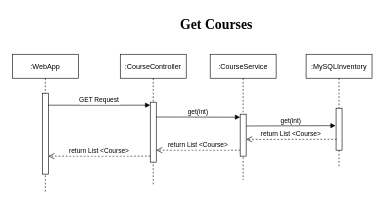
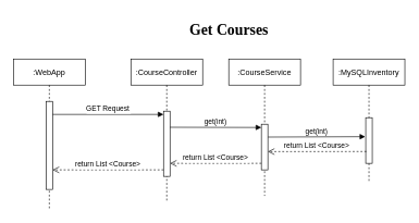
  <mxCell id="0" />
  <mxCell id="1" parent="0" />
  <mxCell id="2" value=":WebApp" style="shape=umlLifeline;perimeter=lifelinePerimeter;container=1;collapsible=0;recursiveResize=0;rounded=0;shadow=0;strokeWidth=1;" parent="1" vertex="1"><mxGeometry x="20" y="90" width="110" height="230" as="geometry" /></mxCell>
  <mxCell id="3" value="" style="points=[];perimeter=orthogonalPerimeter;rounded=0;shadow=0;strokeWidth=1;" parent="2" vertex="1"><mxGeometry x="50" y="65" width="10" height="135" as="geometry" /></mxCell>
  <mxCell id="4" value=":CourseController" style="shape=umlLifeline;perimeter=lifelinePerimeter;container=1;collapsible=0;recursiveResize=0;rounded=0;shadow=0;strokeWidth=1;" parent="1" vertex="1"><mxGeometry x="200" y="90" width="110" height="220" as="geometry" /></mxCell>
  <mxCell id="5" value="" style="points=[];perimeter=orthogonalPerimeter;rounded=0;shadow=0;strokeWidth=1;" parent="4" vertex="1"><mxGeometry x="50" y="80" width="10" height="100" as="geometry" /></mxCell>
  <mxCell id="6" value="return List &lt;Course&gt;" style="verticalAlign=bottom;endArrow=open;dashed=1;endSize=8;shadow=0;strokeWidth=1;exitX=0.1;exitY=0.654;exitDx=0;exitDy=0;exitPerimeter=0;" parent="4" edge="1"><mxGeometry relative="1" as="geometry"><mxPoint x="-120" y="170" as="targetPoint" /><mxPoint x="50" y="170" as="sourcePoint" /></mxGeometry></mxCell>
  <mxCell id="7" value="GET Request" style="verticalAlign=bottom;endArrow=block;entryX=0;entryY=0;shadow=0;strokeWidth=1;" parent="1" edge="1"><mxGeometry relative="1" as="geometry"><mxPoint x="80" y="175" as="sourcePoint" /><mxPoint x="250" y="175" as="targetPoint" /></mxGeometry></mxCell>
- <mxCell id="8" value="&lt;h1&gt;&lt;font style=&quot;font-size: 23px&quot; face=&quot;Tahoma&quot;&gt;&lt;b&gt;Get Courses&lt;/b&gt;&lt;/font&gt;&lt;/h1&gt;" style="text;html=1;align=center;verticalAlign=middle;resizable=0;points=[];autosize=1;" parent="1" vertex="1"><mxGeometry x="285" y="15" width="150" height="50" as="geometry" /></mxCell>
+ <mxCell id="8" value="&lt;h1&gt;&lt;font style=&quot;font-size: 23px&quot; face=&quot;Tahoma&quot;&gt;&lt;b&gt;Get Courses&lt;/b&gt;&lt;/font&gt;&lt;/h1&gt;" style="text;html=1;align=center;verticalAlign=middle;resizable=0;points=[];autosize=1;" parent="1" vertex="1"><mxGeometry x="275" y="20" width="150" height="50" as="geometry" /></mxCell>
  <mxCell id="9" value=":MySQLInventory" style="shape=umlLifeline;perimeter=lifelinePerimeter;container=1;collapsible=0;recursiveResize=0;rounded=0;shadow=0;strokeWidth=1;" parent="1" vertex="1"><mxGeometry x="510" y="90" width="110" height="190" as="geometry" /></mxCell>
  <mxCell id="10" value="" style="points=[];perimeter=orthogonalPerimeter;rounded=0;shadow=0;strokeWidth=1;" parent="9" vertex="1"><mxGeometry x="50" y="90" width="10" height="70" as="geometry" /></mxCell>
  <mxCell id="11" value="get(int)" style="verticalAlign=bottom;endArrow=block;shadow=0;strokeWidth=1;entryX=-0.071;entryY=0.416;entryDx=0;entryDy=0;entryPerimeter=0;" parent="9" target="10" edge="1"><mxGeometry relative="1" as="geometry"><mxPoint x="-100" y="119.71" as="sourcePoint" /><mxPoint x="55" y="120" as="targetPoint" /></mxGeometry></mxCell>
  <mxCell id="12" value=":CourseService" style="shape=umlLifeline;perimeter=lifelinePerimeter;container=1;collapsible=0;recursiveResize=0;rounded=0;shadow=0;strokeWidth=1;" parent="1" vertex="1"><mxGeometry x="350" y="90" width="110" height="210" as="geometry" /></mxCell>
  <mxCell id="13" value="" style="points=[];perimeter=orthogonalPerimeter;rounded=0;shadow=0;strokeWidth=1;" parent="12" vertex="1"><mxGeometry x="50" y="100" width="10" height="70" as="geometry" /></mxCell>
  <mxCell id="14" value="get(int)" style="verticalAlign=bottom;endArrow=block;shadow=0;strokeWidth=1;" parent="12" edge="1"><mxGeometry relative="1" as="geometry"><mxPoint x="-90" y="104.71" as="sourcePoint" /><mxPoint x="50" y="105" as="targetPoint" /></mxGeometry></mxCell>
  <mxCell id="15" value="return List &lt;Course&gt;" style="verticalAlign=bottom;endArrow=open;dashed=1;endSize=8;shadow=0;strokeWidth=1;exitX=0.1;exitY=0.654;exitDx=0;exitDy=0;exitPerimeter=0;" parent="12" edge="1"><mxGeometry relative="1" as="geometry"><mxPoint x="-90" y="160" as="targetPoint" /><mxPoint x="50" y="160" as="sourcePoint" /></mxGeometry></mxCell>
  <mxCell id="16" value="return List &lt;Course&gt;" style="verticalAlign=bottom;endArrow=open;dashed=1;endSize=8;shadow=0;strokeWidth=1;exitX=0.1;exitY=0.654;exitDx=0;exitDy=0;exitPerimeter=0;" parent="1" edge="1"><mxGeometry relative="1" as="geometry"><mxPoint x="410" y="232" as="targetPoint" /><mxPoint x="561" y="231.86" as="sourcePoint" /></mxGeometry></mxCell>
